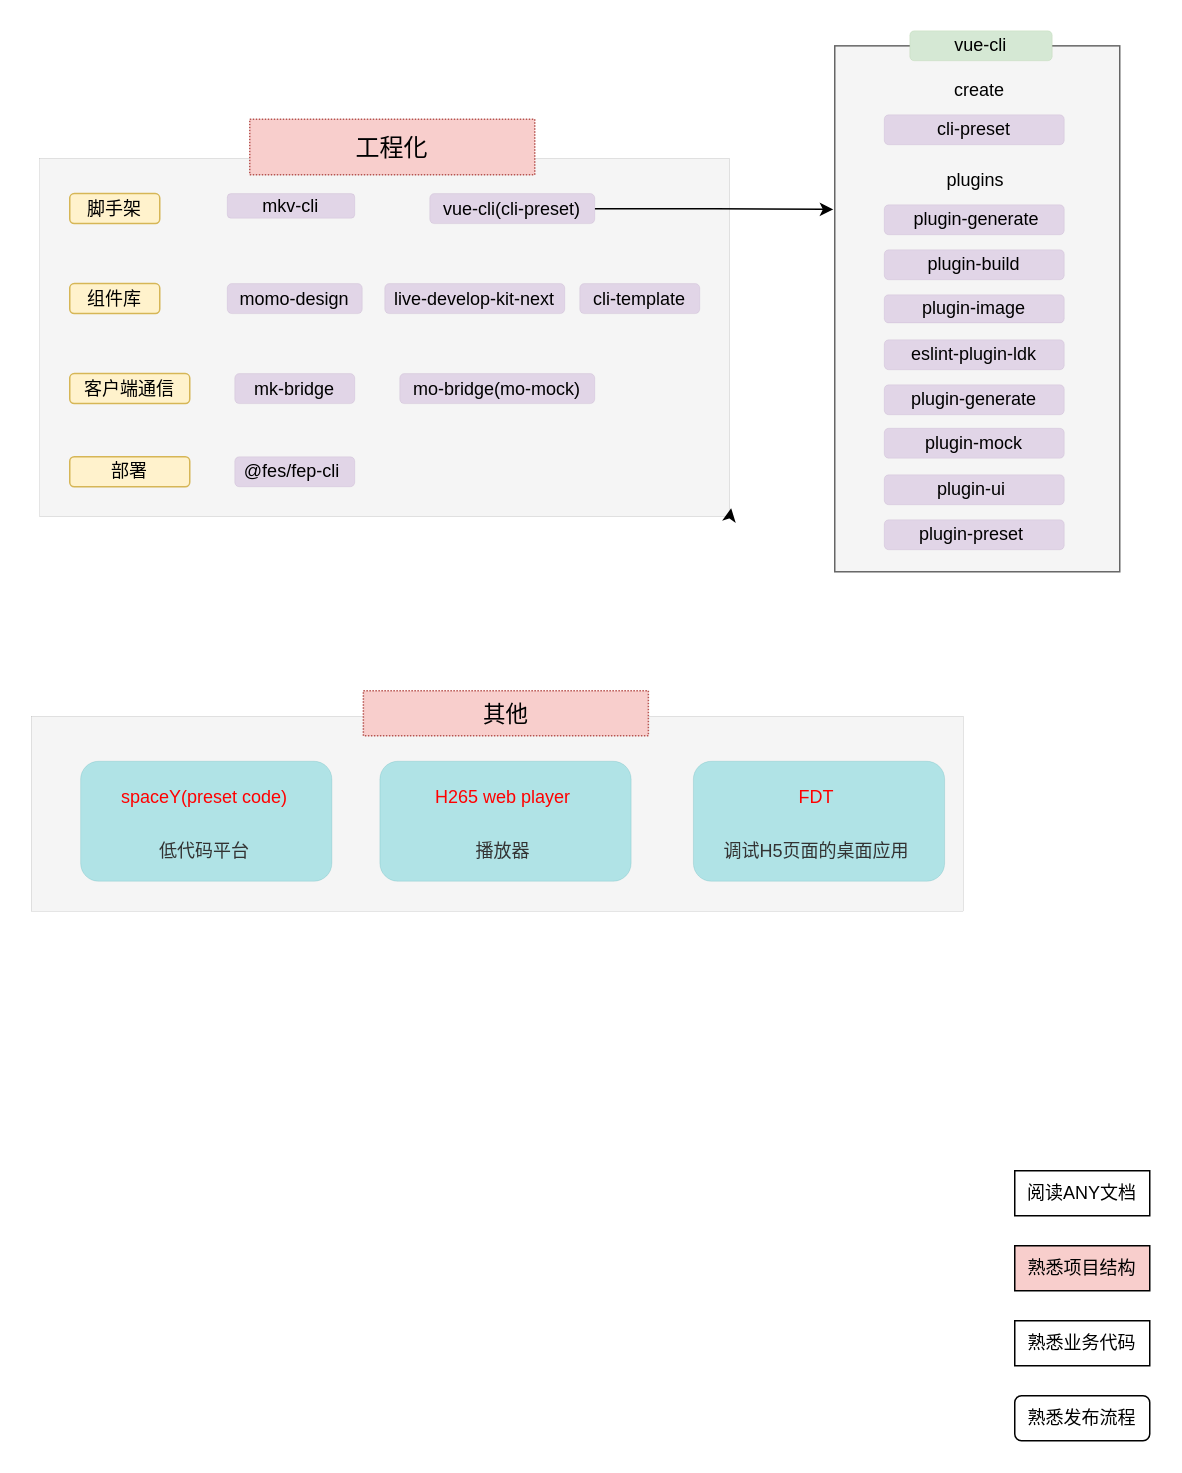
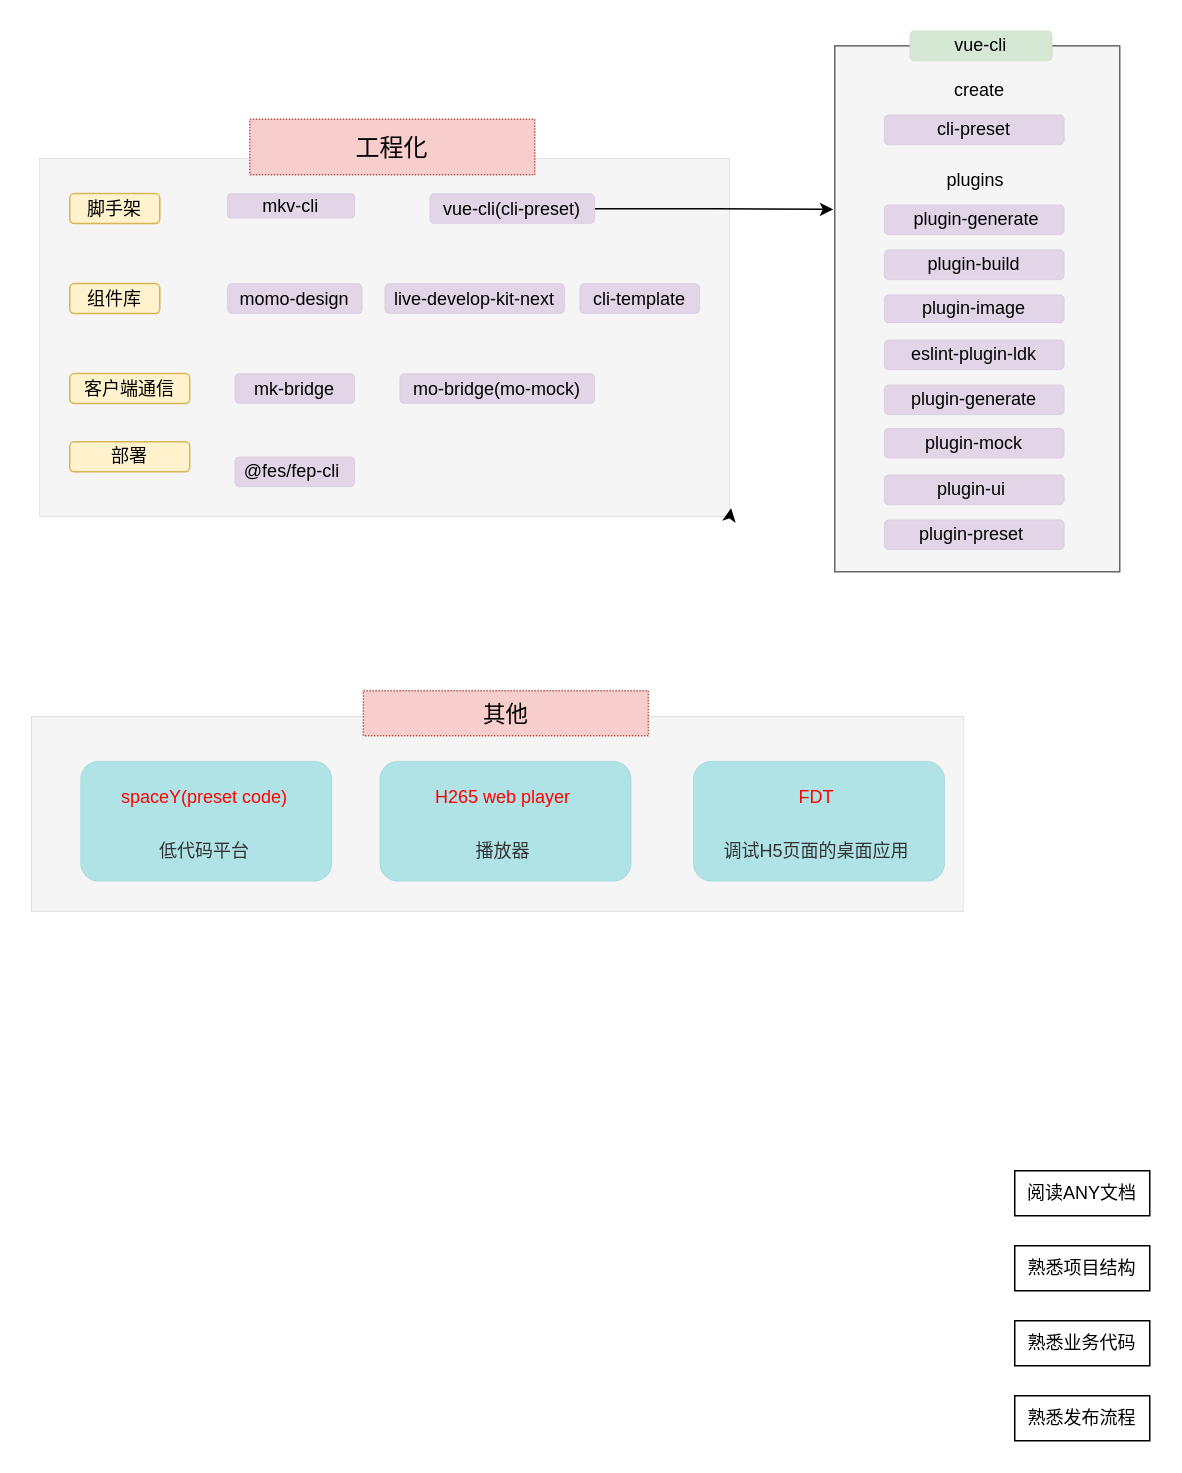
  <mxCell id="0" />
  <mxCell id="1" parent="0" />
  <mxCell id="2" value="" style="rounded=0;whiteSpace=wrap;html=1;shadow=0;glass=0;dashed=1;dashPattern=1 1;labelBackgroundColor=#ffffff;sketch=0;fontSize=12;fontColor=#333333;strokeWidth=0;fillColor=#f5f5f5;align=center;verticalAlign=middle;strokeColor=#666666;" vertex="1" parent="1"><mxGeometry x="20.25" y="477" width="621.5" height="130" as="geometry" /></mxCell>
  <mxCell id="3" value="" style="rounded=0;whiteSpace=wrap;html=1;fillColor=#f5f5f5;strokeColor=#666666;fontColor=#333333;" parent="1" vertex="1"><mxGeometry x="556" y="30.06" width="190" height="350.62" as="geometry" /></mxCell>
  <mxCell id="4" value="阅读ANY文档" style="rounded=0;whiteSpace=wrap;html=1;" parent="1" vertex="1"><mxGeometry x="676" y="780" width="90" height="30" as="geometry" /></mxCell>
- <mxCell id="5" value="熟悉项目结构" style="rounded=0;whiteSpace=wrap;html=1;fillColor=#f8cecc;" parent="1" vertex="1"><mxGeometry x="676" y="830" width="90" height="30" as="geometry" /></mxCell>
+ <mxCell id="5" value="熟悉项目结构" style="rounded=0;whiteSpace=wrap;html=1;" parent="1" vertex="1"><mxGeometry x="676" y="830" width="90" height="30" as="geometry" /></mxCell>
  <mxCell id="6" value="熟悉业务代码" style="rounded=0;whiteSpace=wrap;html=1;" parent="1" vertex="1"><mxGeometry x="676" y="880" width="90" height="30" as="geometry" /></mxCell>
- <mxCell id="7" value="熟悉发布流程" style="whiteSpace=wrap;html=1;rounded=1;" parent="1" vertex="1"><mxGeometry x="676" y="930" width="90" height="30" as="geometry" /></mxCell>
+ <mxCell id="7" value="熟悉发布流程" style="rounded=0;whiteSpace=wrap;html=1;" parent="1" vertex="1"><mxGeometry x="676" y="930" width="90" height="30" as="geometry" /></mxCell>
  <mxCell id="8" value="vue-cli" style="text;html=1;strokeColor=#82b366;fillColor=#d5e8d4;align=center;verticalAlign=middle;whiteSpace=wrap;rounded=1;strokeWidth=0;" parent="1" vertex="1"><mxGeometry x="606" y="20" width="95" height="20" as="geometry" /></mxCell>
  <mxCell id="9" value="&lt;meta charset=&quot;utf-8&quot;&gt;create" style="text;whiteSpace=wrap;html=1;" parent="1" vertex="1"><mxGeometry x="634" y="46" width="35" height="30" as="geometry" /></mxCell>
  <mxCell id="10" value="plugins" style="text;whiteSpace=wrap;html=1;" parent="1" vertex="1"><mxGeometry x="629" y="106" width="40" height="30" as="geometry" /></mxCell>
  <mxCell id="11" value="eslint-plugin-ldk" style="text;html=1;strokeColor=#9673a6;align=center;verticalAlign=middle;whiteSpace=wrap;rounded=1;fillColor=#e1d5e7;strokeWidth=0;" parent="1" vertex="1"><mxGeometry x="589" y="226" width="120" height="20" as="geometry" /></mxCell>
  <mxCell id="12" value="&lt;span style=&quot;text-align: left&quot;&gt;plugin-generate&lt;/span&gt;" style="text;html=1;strokeColor=#9673a6;align=center;verticalAlign=middle;whiteSpace=wrap;rounded=1;fillColor=#e1d5e7;strokeWidth=0;" parent="1" vertex="1"><mxGeometry x="589" y="256" width="120" height="20" as="geometry" /></mxCell>
  <mxCell id="13" value="&lt;span style=&quot;text-align: left&quot;&gt;plugin-image&lt;/span&gt;" style="text;html=1;strokeColor=#9673a6;align=center;verticalAlign=middle;whiteSpace=wrap;rounded=1;fillColor=#e1d5e7;strokeWidth=0;" parent="1" vertex="1"><mxGeometry x="589" y="196" width="120" height="18.75" as="geometry" /></mxCell>
  <mxCell id="14" value="&lt;p&gt;plugin-mock&lt;/p&gt;" style="text;html=1;strokeColor=#9673a6;align=center;verticalAlign=middle;whiteSpace=wrap;rounded=1;fillColor=#e1d5e7;strokeWidth=0;" parent="1" vertex="1"><mxGeometry x="589" y="285" width="120" height="20" as="geometry" /></mxCell>
  <mxCell id="15" value="&lt;span style=&quot;text-align: left&quot;&gt;plugin-ui&amp;nbsp;&lt;/span&gt;" style="text;html=1;strokeColor=#9673a6;align=center;verticalAlign=middle;whiteSpace=wrap;rounded=1;fillColor=#e1d5e7;strokeWidth=0;" parent="1" vertex="1"><mxGeometry x="589" y="316" width="120" height="20" as="geometry" /></mxCell>
  <mxCell id="16" value="&lt;span style=&quot;text-align: left&quot;&gt;plugin-preset&amp;nbsp;&lt;/span&gt;" style="text;html=1;strokeColor=#9673a6;align=center;verticalAlign=middle;whiteSpace=wrap;rounded=1;fillColor=#e1d5e7;strokeWidth=0;" parent="1" vertex="1"><mxGeometry x="589" y="346" width="120" height="20" as="geometry" /></mxCell>
  <mxCell id="17" value="&lt;span style=&quot;text-align: left&quot;&gt;plugin-build&lt;/span&gt;" style="text;html=1;strokeColor=#9673a6;align=center;verticalAlign=middle;whiteSpace=wrap;rounded=1;fillColor=#e1d5e7;strokeWidth=0;" parent="1" vertex="1"><mxGeometry x="589" y="166" width="120" height="20" as="geometry" /></mxCell>
  <mxCell id="18" value="&amp;nbsp;&lt;span&gt;plugin-generate&lt;br&gt;&lt;/span&gt;" style="text;html=1;strokeColor=#9673a6;align=center;verticalAlign=middle;whiteSpace=wrap;rounded=1;fillColor=#e1d5e7;strokeWidth=0;" parent="1" vertex="1"><mxGeometry x="589" y="136" width="120" height="20" as="geometry" /></mxCell>
  <mxCell id="19" value="cli-preset&lt;span&gt;&lt;br&gt;&lt;/span&gt;" style="text;html=1;strokeColor=#9673a6;align=center;verticalAlign=middle;whiteSpace=wrap;rounded=1;fillColor=#e1d5e7;strokeWidth=0;" parent="1" vertex="1"><mxGeometry x="589" y="76" width="120" height="20" as="geometry" /></mxCell>
  <mxCell id="20" value="" style="rounded=0;whiteSpace=wrap;html=1;shadow=0;glass=0;sketch=0;strokeWidth=0;fillColor=#f5f5f5;strokeColor=#666666;fontColor=#333333;" parent="1" vertex="1"><mxGeometry x="26" y="105" width="460" height="239" as="geometry" /></mxCell>
  <mxCell id="21" value="脚手架" style="text;html=1;strokeColor=#d6b656;fillColor=#fff2cc;align=center;verticalAlign=middle;whiteSpace=wrap;rounded=1;shadow=0;glass=0;sketch=0;" parent="1" vertex="1"><mxGeometry x="46" y="128.56" width="60" height="20" as="geometry" /></mxCell>
  <mxCell id="22" style="edgeStyle=orthogonalEdgeStyle;rounded=0;orthogonalLoop=1;jettySize=auto;html=1;entryX=-0.005;entryY=0.311;entryDx=0;entryDy=0;entryPerimeter=0;" edge="1" parent="1" source="23" target="3"><mxGeometry relative="1" as="geometry" /></mxCell>
  <mxCell id="23" value="vue-cli(cli-preset)" style="text;html=1;strokeColor=#9673a6;fillColor=#e1d5e7;align=center;verticalAlign=middle;whiteSpace=wrap;rounded=1;shadow=0;glass=0;sketch=0;dashed=1;strokeWidth=0;" parent="1" vertex="1"><mxGeometry x="286" y="128.56" width="110" height="20" as="geometry" /></mxCell>
  <mxCell id="24" value="live-develop-kit-next" style="text;html=1;strokeColor=#9673a6;fillColor=#e1d5e7;align=center;verticalAlign=middle;whiteSpace=wrap;rounded=1;shadow=0;glass=0;sketch=0;dashed=1;dashPattern=1 1;strokeWidth=0;" parent="1" vertex="1"><mxGeometry x="256" y="188.56" width="120" height="20" as="geometry" /></mxCell>
  <mxCell id="25" value="momo-design" style="text;html=1;strokeColor=#9673a6;fillColor=#e1d5e7;align=center;verticalAlign=middle;whiteSpace=wrap;rounded=1;shadow=0;glass=0;sketch=0;dashed=1;strokeWidth=0;" parent="1" vertex="1"><mxGeometry x="151" y="188.56" width="90" height="20" as="geometry" /></mxCell>
  <mxCell id="26" value="组件库" style="text;html=1;strokeColor=#d6b656;fillColor=#fff2cc;align=center;verticalAlign=middle;whiteSpace=wrap;rounded=1;shadow=0;glass=0;sketch=0;" parent="1" vertex="1"><mxGeometry x="46" y="188.56" width="60" height="20" as="geometry" /></mxCell>
  <mxCell id="27" value="cli-template" style="text;html=1;strokeColor=#9673a6;fillColor=#e1d5e7;align=center;verticalAlign=middle;whiteSpace=wrap;rounded=1;shadow=0;glass=0;sketch=0;dashed=1;strokeWidth=0;" parent="1" vertex="1"><mxGeometry x="386" y="188.56" width="80" height="20" as="geometry" /></mxCell>
  <mxCell id="28" value="客户端通信" style="text;html=1;strokeColor=#d6b656;fillColor=#fff2cc;align=center;verticalAlign=middle;whiteSpace=wrap;rounded=1;shadow=0;glass=0;sketch=0;" parent="1" vertex="1"><mxGeometry x="46" y="248.56" width="80" height="20" as="geometry" /></mxCell>
  <mxCell id="29" value="mo-bridge(mo-mock)" style="text;html=1;strokeColor=#9673a6;fillColor=#e1d5e7;align=center;verticalAlign=middle;whiteSpace=wrap;rounded=1;shadow=0;glass=0;sketch=0;dashed=1;strokeWidth=0;" parent="1" vertex="1"><mxGeometry x="266" y="248.56" width="130" height="20" as="geometry" /></mxCell>
  <mxCell id="30" value="mk-bridge" style="text;html=1;strokeColor=#9673a6;fillColor=#e1d5e7;align=center;verticalAlign=middle;whiteSpace=wrap;rounded=1;shadow=0;glass=0;sketch=0;dashed=1;strokeWidth=0;" parent="1" vertex="1"><mxGeometry x="156" y="248.56" width="80" height="20" as="geometry" /></mxCell>
  <mxCell id="31" value="工程化" style="text;html=1;strokeColor=#b85450;fillColor=#f8cecc;align=center;verticalAlign=middle;whiteSpace=wrap;rounded=0;shadow=0;glass=0;dashed=1;dashPattern=1 1;sketch=0;fontSize=16;" parent="1" vertex="1"><mxGeometry x="166" y="79" width="190" height="37" as="geometry" /></mxCell>
  <mxCell id="32" value="mkv-cli" style="text;html=1;strokeColor=#9673a6;fillColor=#e1d5e7;align=center;verticalAlign=middle;whiteSpace=wrap;rounded=1;shadow=0;glass=0;sketch=0;dashed=1;strokeWidth=0;" parent="1" vertex="1"><mxGeometry x="151" y="128.56" width="85" height="16.44" as="geometry" /></mxCell>
- <mxCell id="33" value="部署" style="text;html=1;strokeColor=#d6b656;fillColor=#fff2cc;align=center;verticalAlign=middle;whiteSpace=wrap;rounded=1;shadow=0;glass=0;sketch=0;" vertex="1" parent="1"><mxGeometry x="46" y="304" width="80" height="20" as="geometry" /></mxCell>
+ <mxCell id="33" value="部署" style="text;html=1;strokeColor=#d6b656;fillColor=#fff2cc;align=center;verticalAlign=middle;whiteSpace=wrap;rounded=1;shadow=0;glass=0;sketch=0;" vertex="1" parent="1"><mxGeometry x="46" y="294" width="80" height="20" as="geometry" /></mxCell>
  <mxCell id="34" value="@fes/fep-cli&amp;nbsp;" style="text;html=1;strokeColor=#9673a6;fillColor=#e1d5e7;align=center;verticalAlign=middle;whiteSpace=wrap;rounded=1;shadow=0;glass=0;sketch=0;dashed=1;strokeWidth=0;" vertex="1" parent="1"><mxGeometry x="156" y="304" width="80" height="20" as="geometry" /></mxCell>
  <mxCell id="35" style="edgeStyle=orthogonalEdgeStyle;rounded=0;orthogonalLoop=1;jettySize=auto;html=1;exitX=1;exitY=1;exitDx=0;exitDy=0;entryX=1.002;entryY=0.976;entryDx=0;entryDy=0;entryPerimeter=0;" edge="1" parent="1" source="20" target="20"><mxGeometry relative="1" as="geometry" /></mxCell>
  <mxCell id="36" value="" style="rounded=1;whiteSpace=wrap;html=1;shadow=0;glass=0;dashed=1;dashPattern=1 1;sketch=0;fontSize=12;strokeWidth=0;fillColor=#b0e3e6;align=center;verticalAlign=middle;strokeColor=#0e8088;" vertex="1" parent="1"><mxGeometry x="53.25" y="507" width="167.5" height="80" as="geometry" /></mxCell>
  <mxCell id="37" value="spaceY(preset code)" style="text;html=1;align=center;verticalAlign=middle;whiteSpace=wrap;rounded=1;shadow=0;glass=0;dashed=1;dashPattern=1 1;sketch=0;fontColor=#FF0000;labelBackgroundColor=none;" vertex="1" parent="1"><mxGeometry x="60.75" y="519" width="150" height="24" as="geometry" /></mxCell>
  <mxCell id="38" value="低代码平台" style="text;html=1;strokeColor=none;fillColor=none;align=center;verticalAlign=middle;whiteSpace=wrap;rounded=0;shadow=0;glass=0;dashed=1;dashPattern=1 1;sketch=0;fontSize=12;labelBackgroundColor=none;fontColor=#333333;" vertex="1" parent="1"><mxGeometry x="70.75" y="557" width="130" height="20" as="geometry" /></mxCell>
  <mxCell id="39" value="" style="rounded=1;whiteSpace=wrap;html=1;shadow=0;glass=0;dashed=1;dashPattern=1 1;sketch=0;fontSize=12;strokeWidth=0;fillColor=#b0e3e6;align=center;verticalAlign=middle;strokeColor=#0e8088;" vertex="1" parent="1"><mxGeometry x="461.75" y="507" width="167.5" height="80" as="geometry" /></mxCell>
  <mxCell id="40" value="FDT" style="text;html=1;align=center;verticalAlign=middle;whiteSpace=wrap;rounded=1;shadow=0;glass=0;dashed=1;dashPattern=1 1;sketch=0;fontColor=#FF0000;labelBackgroundColor=none;" vertex="1" parent="1"><mxGeometry x="469.25" y="519" width="150" height="24" as="geometry" /></mxCell>
  <mxCell id="41" value="&lt;span&gt;调试H5页面的桌面应用&lt;/span&gt;" style="text;html=1;strokeColor=none;fillColor=none;align=center;verticalAlign=middle;whiteSpace=wrap;rounded=0;shadow=0;glass=0;dashed=1;dashPattern=1 1;sketch=0;fontSize=12;labelBackgroundColor=none;fontColor=#333333;" vertex="1" parent="1"><mxGeometry x="479.25" y="557" width="130" height="20" as="geometry" /></mxCell>
  <mxCell id="42" value="" style="rounded=1;whiteSpace=wrap;html=1;shadow=0;glass=0;dashed=1;dashPattern=1 1;sketch=0;fontSize=12;strokeWidth=0;fillColor=#b0e3e6;align=center;verticalAlign=middle;strokeColor=#0e8088;" vertex="1" parent="1"><mxGeometry x="252.75" y="507" width="167.5" height="80" as="geometry" /></mxCell>
  <mxCell id="43" value="H265 web player" style="text;html=1;align=center;verticalAlign=middle;whiteSpace=wrap;rounded=1;shadow=0;glass=0;dashed=1;dashPattern=1 1;sketch=0;fontColor=#FF0000;labelBackgroundColor=none;" vertex="1" parent="1"><mxGeometry x="260.25" y="519" width="150" height="24" as="geometry" /></mxCell>
  <mxCell id="44" value="播放器" style="text;html=1;strokeColor=none;fillColor=none;align=center;verticalAlign=middle;whiteSpace=wrap;rounded=0;shadow=0;glass=0;dashed=1;dashPattern=1 1;sketch=0;fontSize=12;labelBackgroundColor=none;fontColor=#333333;" vertex="1" parent="1"><mxGeometry x="270.25" y="557" width="130" height="20" as="geometry" /></mxCell>
  <mxCell id="45" value="其他" style="text;html=1;strokeColor=#b85450;fillColor=#f8cecc;align=center;verticalAlign=middle;whiteSpace=wrap;rounded=0;shadow=0;glass=0;dashed=1;dashPattern=1 1;labelBackgroundColor=none;sketch=0;fontSize=15;" vertex="1" parent="1"><mxGeometry x="241.75" y="460" width="190" height="30" as="geometry" /></mxCell>
